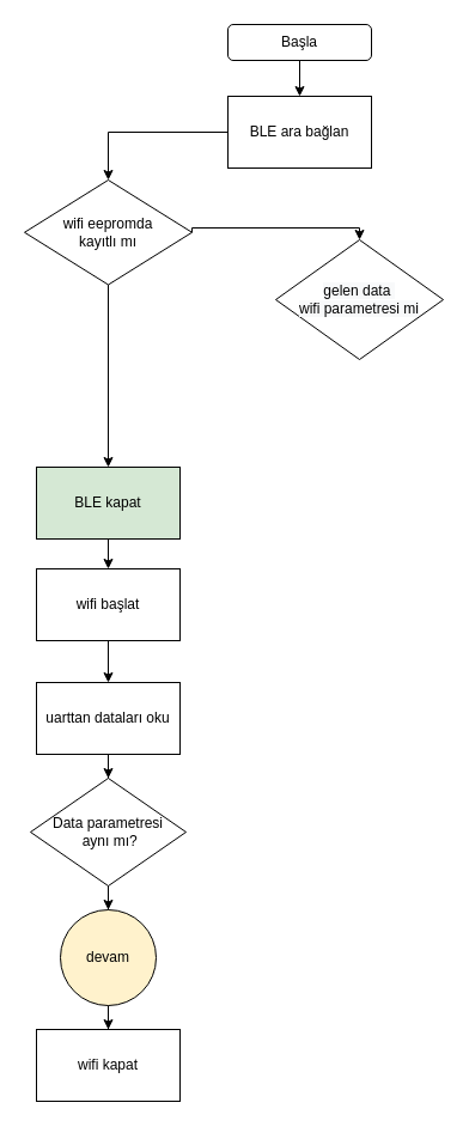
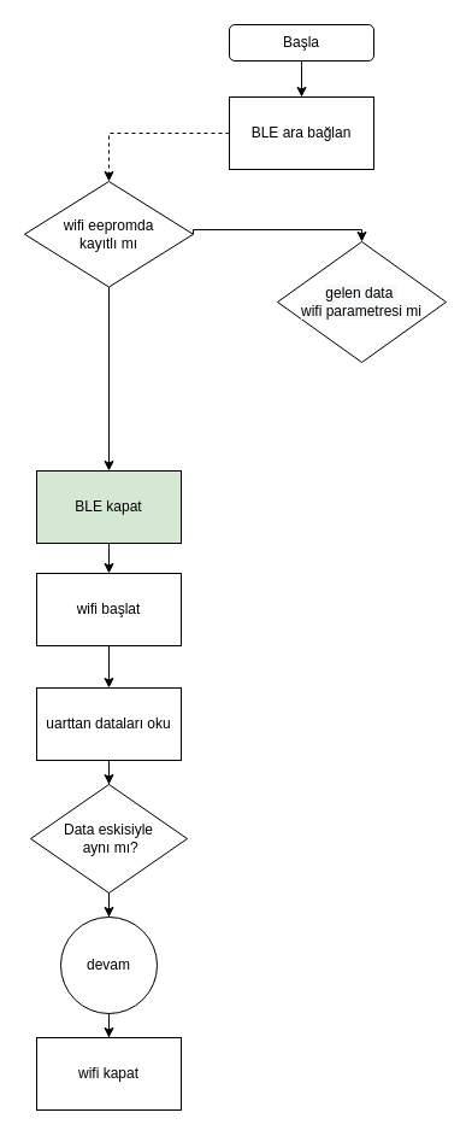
  <mxCell id="0" />
  <mxCell id="1" parent="0" />
  <mxCell id="2" style="edgeStyle=orthogonalEdgeStyle;rounded=0;orthogonalLoop=1;jettySize=auto;html=1;" edge="1" parent="1" source="3" target="5"><mxGeometry relative="1" as="geometry" /></mxCell>
  <mxCell id="3" value="Başla&lt;br&gt;" style="rounded=1;whiteSpace=wrap;html=1;fontSize=12;glass=0;strokeWidth=1;shadow=0;" parent="1" vertex="1"><mxGeometry x="190" y="20" width="120" height="30" as="geometry" /></mxCell>
- <mxCell id="4" style="edgeStyle=orthogonalEdgeStyle;rounded=0;orthogonalLoop=1;jettySize=auto;html=1;entryX=0.5;entryY=0;entryDx=0;entryDy=0;" edge="1" parent="1" source="5" target="10"><mxGeometry relative="1" as="geometry" /></mxCell>
+ <mxCell id="4" style="edgeStyle=orthogonalEdgeStyle;rounded=0;orthogonalLoop=1;jettySize=auto;html=1;entryX=0.5;entryY=0;entryDx=0;entryDy=0;dashed=1;" edge="1" parent="1" source="5" target="10"><mxGeometry relative="1" as="geometry" /></mxCell>
  <mxCell id="5" value="BLE ara bağlan" style="rounded=0;whiteSpace=wrap;html=1;" vertex="1" parent="1"><mxGeometry x="190" y="80" width="120" height="60" as="geometry" /></mxCell>
  <mxCell id="6" style="edgeStyle=orthogonalEdgeStyle;rounded=0;orthogonalLoop=1;jettySize=auto;html=1;entryX=0.5;entryY=0;entryDx=0;entryDy=0;" edge="1" parent="1" source="7" target="13"><mxGeometry relative="1" as="geometry" /></mxCell>
  <mxCell id="7" value="BLE kapat" style="rounded=0;whiteSpace=wrap;html=1;fillColor=#d5e8d4;" vertex="1" parent="1"><mxGeometry x="30" y="390" width="120" height="60" as="geometry" /></mxCell>
  <mxCell id="8" style="edgeStyle=orthogonalEdgeStyle;rounded=0;orthogonalLoop=1;jettySize=auto;html=1;entryX=0.5;entryY=0;entryDx=0;entryDy=0;exitX=1;exitY=0.5;exitDx=0;exitDy=0;" edge="1" parent="1" source="10" target="11"><mxGeometry relative="1" as="geometry"><mxPoint x="274" y="257.5" as="targetPoint" /><Array as="points"><mxPoint x="160" y="190" /><mxPoint x="300" y="190" /></Array></mxGeometry></mxCell>
  <mxCell id="9" style="edgeStyle=orthogonalEdgeStyle;rounded=0;orthogonalLoop=1;jettySize=auto;html=1;entryX=0.5;entryY=0;entryDx=0;entryDy=0;" edge="1" parent="1" source="10" target="7"><mxGeometry relative="1" as="geometry" /></mxCell>
  <mxCell id="10" value="wifi eepromda&lt;br&gt;kayıtlı mı" style="rhombus;whiteSpace=wrap;html=1;" vertex="1" parent="1"><mxGeometry x="20" y="150" width="140" height="87.5" as="geometry" /></mxCell>
  <mxCell id="11" value="&#10;&#10;&lt;span style=&quot;color: rgb(0, 0, 0); font-family: helvetica; font-size: 12px; font-style: normal; font-weight: 400; letter-spacing: normal; text-align: center; text-indent: 0px; text-transform: none; word-spacing: 0px; background-color: rgb(248, 249, 250); display: inline; float: none;&quot;&gt;gelen data&amp;nbsp;&lt;/span&gt;&lt;br style=&quot;color: rgb(0, 0, 0); font-family: helvetica; font-size: 12px; font-style: normal; font-weight: 400; letter-spacing: normal; text-align: center; text-indent: 0px; text-transform: none; word-spacing: 0px; background-color: rgb(248, 249, 250);&quot;&gt;&lt;span style=&quot;color: rgb(0, 0, 0); font-family: helvetica; font-size: 12px; font-style: normal; font-weight: 400; letter-spacing: normal; text-align: center; text-indent: 0px; text-transform: none; word-spacing: 0px; background-color: rgb(248, 249, 250); display: inline; float: none;&quot;&gt;wifi parametresi mi&lt;/span&gt;&#10;&#10;" style="rhombus;whiteSpace=wrap;html=1;" vertex="1" parent="1"><mxGeometry x="230" y="200" width="140" height="100" as="geometry" /></mxCell>
  <mxCell id="12" style="edgeStyle=orthogonalEdgeStyle;rounded=0;orthogonalLoop=1;jettySize=auto;html=1;entryX=0.5;entryY=0;entryDx=0;entryDy=0;" edge="1" parent="1" source="13" target="15"><mxGeometry relative="1" as="geometry" /></mxCell>
  <mxCell id="13" value="wifi başlat" style="rounded=0;whiteSpace=wrap;html=1;" vertex="1" parent="1"><mxGeometry x="30" y="475" width="120" height="60" as="geometry" /></mxCell>
  <mxCell id="14" style="edgeStyle=orthogonalEdgeStyle;rounded=0;orthogonalLoop=1;jettySize=auto;html=1;" edge="1" parent="1" source="15" target="17"><mxGeometry relative="1" as="geometry" /></mxCell>
  <mxCell id="15" value="uarttan dataları oku&lt;br&gt;" style="rounded=0;whiteSpace=wrap;html=1;" vertex="1" parent="1"><mxGeometry x="30" y="570" width="120" height="60" as="geometry" /></mxCell>
  <mxCell id="16" style="edgeStyle=orthogonalEdgeStyle;rounded=0;orthogonalLoop=1;jettySize=auto;html=1;entryX=0.5;entryY=0;entryDx=0;entryDy=0;" edge="1" parent="1" source="17" target="19"><mxGeometry relative="1" as="geometry" /></mxCell>
- <mxCell id="17" value="Data parametresi&lt;br&gt;&amp;nbsp;aynı mı?" style="rhombus;whiteSpace=wrap;html=1;" vertex="1" parent="1"><mxGeometry x="25" y="650" width="130" height="90" as="geometry" /></mxCell>
+ <mxCell id="17" value="Data eskisiyle&lt;br&gt;&amp;nbsp;aynı mı?" style="rhombus;whiteSpace=wrap;html=1;" vertex="1" parent="1"><mxGeometry x="25" y="650" width="130" height="90" as="geometry" /></mxCell>
  <mxCell id="18" style="edgeStyle=orthogonalEdgeStyle;rounded=0;orthogonalLoop=1;jettySize=auto;html=1;entryX=0.5;entryY=0;entryDx=0;entryDy=0;" edge="1" parent="1" source="19" target="20"><mxGeometry relative="1" as="geometry" /></mxCell>
- <mxCell id="19" value="devam" style="ellipse;whiteSpace=wrap;html=1;aspect=fixed;fillColor=#fff2cc;" vertex="1" parent="1"><mxGeometry x="50" y="760" width="80" height="80" as="geometry" /></mxCell>
+ <mxCell id="19" value="devam" style="ellipse;whiteSpace=wrap;html=1;aspect=fixed;" vertex="1" parent="1"><mxGeometry x="50" y="760" width="80" height="80" as="geometry" /></mxCell>
  <mxCell id="20" value="wifi kapat" style="rounded=0;whiteSpace=wrap;html=1;" vertex="1" parent="1"><mxGeometry x="30" y="860" width="120" height="60" as="geometry" /></mxCell>
